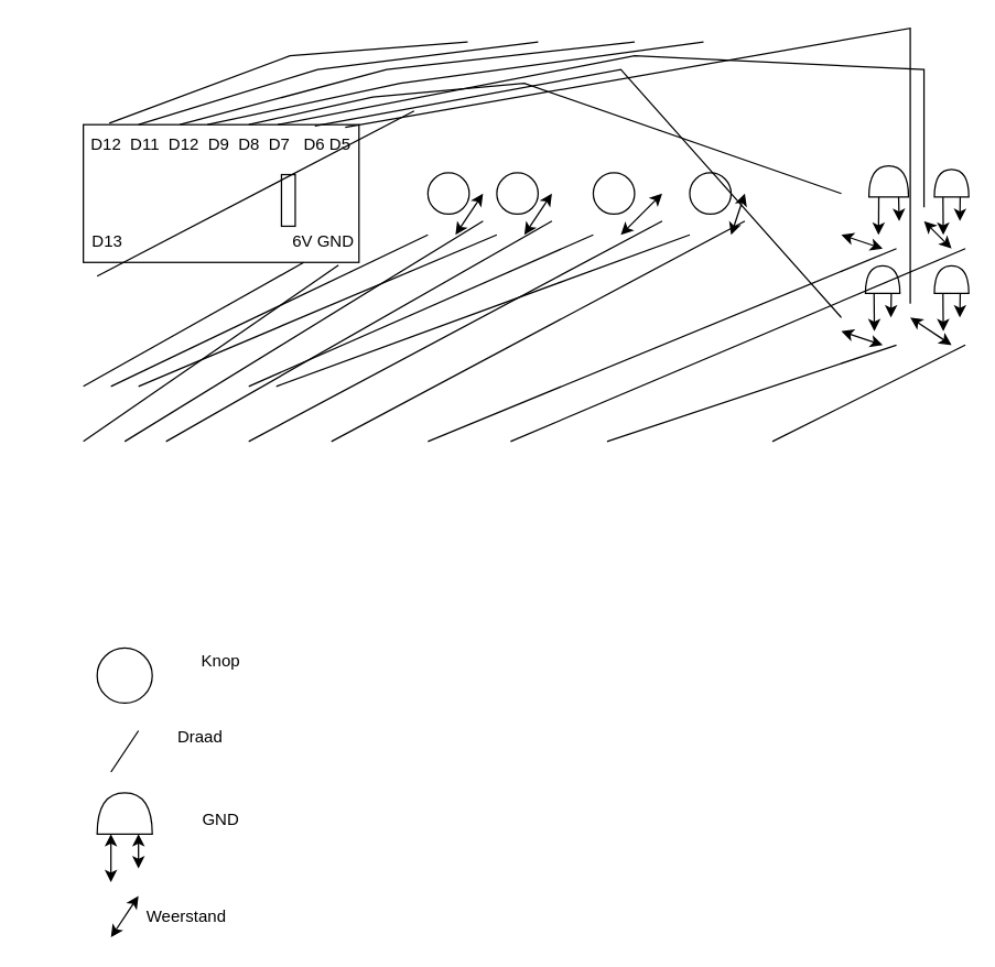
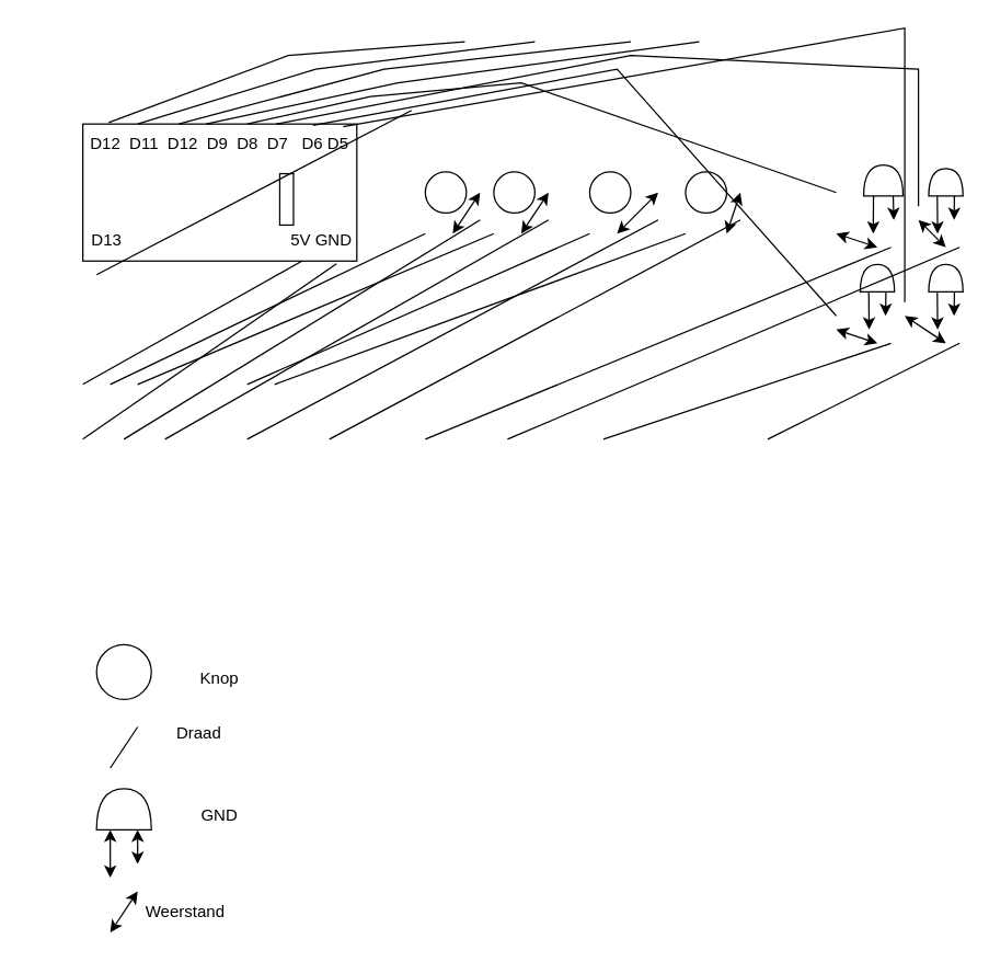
  <mxCell id="0" />
  <mxCell id="1" parent="0" />
  <mxCell id="2" value="" style="rounded=0;whiteSpace=wrap;html=1;" vertex="1" parent="1"><mxGeometry x="60" y="90" width="200" height="100" as="geometry" /></mxCell>
- <mxCell id="3" value="&amp;nbsp;D13&amp;nbsp; &amp;nbsp; &amp;nbsp; &amp;nbsp; &amp;nbsp; &amp;nbsp; &amp;nbsp; &amp;nbsp; &amp;nbsp; &amp;nbsp; &amp;nbsp; &amp;nbsp; &amp;nbsp; &amp;nbsp; &amp;nbsp; &amp;nbsp; &amp;nbsp; &amp;nbsp; &amp;nbsp;6V GND" style="text;html=1;strokeColor=none;fillColor=none;align=center;verticalAlign=middle;whiteSpace=wrap;rounded=0;" vertex="1" parent="1"><mxGeometry x="20" y="160" width="280" height="30" as="geometry" /></mxCell>
+ <mxCell id="3" value="&amp;nbsp;D13&amp;nbsp; &amp;nbsp; &amp;nbsp; &amp;nbsp; &amp;nbsp; &amp;nbsp; &amp;nbsp; &amp;nbsp; &amp;nbsp; &amp;nbsp; &amp;nbsp; &amp;nbsp; &amp;nbsp; &amp;nbsp; &amp;nbsp; &amp;nbsp; &amp;nbsp; &amp;nbsp; &amp;nbsp;5V GND" style="text;html=1;strokeColor=none;fillColor=none;align=center;verticalAlign=middle;whiteSpace=wrap;rounded=0;" vertex="1" parent="1"><mxGeometry x="20" y="160" width="280" height="30" as="geometry" /></mxCell>
  <mxCell id="4" value="D12&amp;nbsp; D11&amp;nbsp; D12&amp;nbsp; D9&amp;nbsp; D8&amp;nbsp; D7&amp;nbsp; &amp;nbsp;D6 D5" style="text;html=1;strokeColor=none;fillColor=none;align=center;verticalAlign=middle;whiteSpace=wrap;rounded=0;" vertex="1" parent="1"><mxGeometry x="60" y="90" width="200" height="30" as="geometry" /></mxCell>
  <mxCell id="5" value="" style="rounded=0;whiteSpace=wrap;html=1;rotation=90;" vertex="1" parent="1"><mxGeometry x="190" y="140" width="37.5" height="10" as="geometry" /></mxCell>
  <mxCell id="6" value="" style="endArrow=none;html=1;rounded=0;exitX=0.714;exitY=1;exitDx=0;exitDy=0;exitPerimeter=0;" edge="1" parent="1" source="3"><mxGeometry width="50" height="50" relative="1" as="geometry"><mxPoint x="330" y="270" as="sourcePoint" /><mxPoint x="60" y="280" as="targetPoint" /><Array as="points"><mxPoint x="60" y="280" /></Array></mxGeometry></mxCell>
  <mxCell id="7" value="" style="endArrow=none;html=1;rounded=0;entryX=0.804;entryY=1.067;entryDx=0;entryDy=0;entryPerimeter=0;" edge="1" parent="1" target="3"><mxGeometry width="50" height="50" relative="1" as="geometry"><mxPoint x="60" y="320" as="sourcePoint" /><mxPoint x="380" y="220" as="targetPoint" /></mxGeometry></mxCell>
  <mxCell id="8" value="" style="endArrow=none;html=1;rounded=0;" edge="1" parent="1"><mxGeometry width="50" height="50" relative="1" as="geometry"><mxPoint x="70" y="200" as="sourcePoint" /><mxPoint x="300" y="80" as="targetPoint" /></mxGeometry></mxCell>
  <mxCell id="9" value="" style="endArrow=none;html=1;rounded=0;exitX=0.094;exitY=-0.033;exitDx=0;exitDy=0;exitPerimeter=0;" edge="1" parent="1" source="4"><mxGeometry width="50" height="50" relative="1" as="geometry"><mxPoint x="78.63" y="50" as="sourcePoint" /><mxPoint x="338.88" y="30" as="targetPoint" /><Array as="points"><mxPoint x="209.88" y="40" /></Array></mxGeometry></mxCell>
  <mxCell id="10" value="" style="endArrow=none;html=1;rounded=0;exitX=0.2;exitY=0;exitDx=0;exitDy=0;exitPerimeter=0;" edge="1" parent="1" source="4"><mxGeometry width="50" height="50" relative="1" as="geometry"><mxPoint x="110" y="80" as="sourcePoint" /><mxPoint x="390" y="30" as="targetPoint" /><Array as="points"><mxPoint x="230" y="50" /></Array></mxGeometry></mxCell>
  <mxCell id="11" value="" style="endArrow=none;html=1;rounded=0;" edge="1" parent="1"><mxGeometry width="50" height="50" relative="1" as="geometry"><mxPoint x="130" y="90" as="sourcePoint" /><mxPoint x="460" y="30" as="targetPoint" /><Array as="points"><mxPoint x="280" y="50" /></Array></mxGeometry></mxCell>
  <mxCell id="12" value="" style="endArrow=none;html=1;rounded=0;" edge="1" parent="1"><mxGeometry width="50" height="50" relative="1" as="geometry"><mxPoint x="150" y="90" as="sourcePoint" /><mxPoint x="510" y="30" as="targetPoint" /><Array as="points"><mxPoint x="290" y="60" /></Array></mxGeometry></mxCell>
  <mxCell id="13" value="" style="ellipse;whiteSpace=wrap;html=1;aspect=fixed;" vertex="1" parent="1"><mxGeometry x="310" y="125" width="30" height="30" as="geometry" /></mxCell>
  <mxCell id="14" value="" style="ellipse;whiteSpace=wrap;html=1;aspect=fixed;" vertex="1" parent="1"><mxGeometry x="360" y="125" width="30" height="30" as="geometry" /></mxCell>
  <mxCell id="15" value="" style="ellipse;whiteSpace=wrap;html=1;aspect=fixed;" vertex="1" parent="1"><mxGeometry x="430" y="125" width="30" height="30" as="geometry" /></mxCell>
  <mxCell id="16" value="" style="ellipse;whiteSpace=wrap;html=1;aspect=fixed;" vertex="1" parent="1"><mxGeometry x="500" y="125" width="30" height="30" as="geometry" /></mxCell>
  <mxCell id="17" value="" style="endArrow=none;html=1;rounded=0;" edge="1" parent="1"><mxGeometry width="50" height="50" relative="1" as="geometry"><mxPoint x="80" y="280" as="sourcePoint" /><mxPoint x="310" y="170" as="targetPoint" /></mxGeometry></mxCell>
  <mxCell id="18" value="" style="endArrow=none;html=1;rounded=0;" edge="1" parent="1"><mxGeometry width="50" height="50" relative="1" as="geometry"><mxPoint x="100" y="280" as="sourcePoint" /><mxPoint x="360" y="170" as="targetPoint" /><Array as="points" /></mxGeometry></mxCell>
  <mxCell id="19" value="" style="endArrow=none;html=1;rounded=0;" edge="1" parent="1"><mxGeometry width="50" height="50" relative="1" as="geometry"><mxPoint x="180" y="280" as="sourcePoint" /><mxPoint x="430" y="170" as="targetPoint" /></mxGeometry></mxCell>
  <mxCell id="20" value="" style="endArrow=none;html=1;rounded=0;" edge="1" parent="1"><mxGeometry width="50" height="50" relative="1" as="geometry"><mxPoint x="200" y="280" as="sourcePoint" /><mxPoint x="500" y="170" as="targetPoint" /></mxGeometry></mxCell>
  <mxCell id="21" value="" style="endArrow=classic;startArrow=classic;html=1;rounded=0;" edge="1" parent="1"><mxGeometry width="50" height="50" relative="1" as="geometry"><mxPoint x="330" y="170" as="sourcePoint" /><mxPoint x="350" y="140" as="targetPoint" /></mxGeometry></mxCell>
  <mxCell id="22" value="" style="endArrow=classic;startArrow=classic;html=1;rounded=0;" edge="1" parent="1"><mxGeometry width="50" height="50" relative="1" as="geometry"><mxPoint x="380" y="170" as="sourcePoint" /><mxPoint x="400" y="140" as="targetPoint" /></mxGeometry></mxCell>
  <mxCell id="23" value="" style="endArrow=classic;startArrow=classic;html=1;rounded=0;" edge="1" parent="1"><mxGeometry width="50" height="50" relative="1" as="geometry"><mxPoint x="450" y="170" as="sourcePoint" /><mxPoint x="480" y="140" as="targetPoint" /></mxGeometry></mxCell>
  <mxCell id="24" value="" style="endArrow=classic;startArrow=classic;html=1;rounded=0;" edge="1" parent="1"><mxGeometry width="50" height="50" relative="1" as="geometry"><mxPoint x="530" y="170" as="sourcePoint" /><mxPoint x="540" y="140" as="targetPoint" /></mxGeometry></mxCell>
  <mxCell id="25" value="" style="endArrow=none;html=1;rounded=0;" edge="1" parent="1"><mxGeometry width="50" height="50" relative="1" as="geometry"><mxPoint x="90" y="320" as="sourcePoint" /><mxPoint x="350" y="160" as="targetPoint" /></mxGeometry></mxCell>
  <mxCell id="26" value="" style="endArrow=none;html=1;rounded=0;" edge="1" parent="1"><mxGeometry width="50" height="50" relative="1" as="geometry"><mxPoint x="120" y="320" as="sourcePoint" /><mxPoint x="400" y="160" as="targetPoint" /></mxGeometry></mxCell>
  <mxCell id="27" value="" style="endArrow=none;html=1;rounded=0;" edge="1" parent="1"><mxGeometry width="50" height="50" relative="1" as="geometry"><mxPoint x="180" y="320" as="sourcePoint" /><mxPoint x="480" y="160" as="targetPoint" /></mxGeometry></mxCell>
  <mxCell id="28" value="" style="endArrow=none;html=1;rounded=0;" edge="1" parent="1"><mxGeometry width="50" height="50" relative="1" as="geometry"><mxPoint x="240" y="320" as="sourcePoint" /><mxPoint x="540" y="160" as="targetPoint" /></mxGeometry></mxCell>
  <mxCell id="29" style="edgeStyle=orthogonalEdgeStyle;rounded=0;orthogonalLoop=1;jettySize=auto;html=1;exitX=0;exitY=0.75;exitDx=0;exitDy=0;exitPerimeter=0;" edge="1" parent="1" source="31"><mxGeometry relative="1" as="geometry"><mxPoint x="646" y="230" as="targetPoint" /></mxGeometry></mxCell>
  <mxCell id="30" style="edgeStyle=orthogonalEdgeStyle;rounded=0;orthogonalLoop=1;jettySize=auto;html=1;exitX=0;exitY=0.25;exitDx=0;exitDy=0;exitPerimeter=0;" edge="1" parent="1" source="31"><mxGeometry relative="1" as="geometry"><mxPoint x="634" y="240" as="targetPoint" /></mxGeometry></mxCell>
  <mxCell id="31" value="" style="shape=or;whiteSpace=wrap;html=1;rotation=-90;" vertex="1" parent="1"><mxGeometry x="630" y="190" width="20" height="25" as="geometry" /></mxCell>
  <mxCell id="32" style="edgeStyle=orthogonalEdgeStyle;rounded=0;orthogonalLoop=1;jettySize=auto;html=1;exitX=0;exitY=0.75;exitDx=0;exitDy=0;exitPerimeter=0;" edge="1" parent="1" source="34"><mxGeometry relative="1" as="geometry"><mxPoint x="652" y="160" as="targetPoint" /></mxGeometry></mxCell>
  <mxCell id="33" style="edgeStyle=orthogonalEdgeStyle;rounded=0;orthogonalLoop=1;jettySize=auto;html=1;exitX=0;exitY=0.25;exitDx=0;exitDy=0;exitPerimeter=0;" edge="1" parent="1" source="34"><mxGeometry relative="1" as="geometry"><mxPoint x="637" y="170" as="targetPoint" /></mxGeometry></mxCell>
  <mxCell id="34" value="" style="shape=or;whiteSpace=wrap;html=1;rotation=-90;" vertex="1" parent="1"><mxGeometry x="633.13" y="116.88" width="22.5" height="28.75" as="geometry" /></mxCell>
  <mxCell id="35" style="edgeStyle=orthogonalEdgeStyle;rounded=0;orthogonalLoop=1;jettySize=auto;html=1;exitX=0;exitY=0.75;exitDx=0;exitDy=0;exitPerimeter=0;" edge="1" parent="1" source="37"><mxGeometry relative="1" as="geometry"><mxPoint x="696" y="160" as="targetPoint" /></mxGeometry></mxCell>
  <mxCell id="36" style="edgeStyle=orthogonalEdgeStyle;rounded=0;orthogonalLoop=1;jettySize=auto;html=1;exitX=0;exitY=0.25;exitDx=0;exitDy=0;exitPerimeter=0;" edge="1" parent="1" source="37"><mxGeometry relative="1" as="geometry"><mxPoint x="684" y="170" as="targetPoint" /></mxGeometry></mxCell>
  <mxCell id="37" value="" style="shape=or;whiteSpace=wrap;html=1;rotation=-90;" vertex="1" parent="1"><mxGeometry x="680" y="120" width="20" height="25" as="geometry" /></mxCell>
  <mxCell id="38" style="edgeStyle=orthogonalEdgeStyle;rounded=0;orthogonalLoop=1;jettySize=auto;html=1;exitX=0;exitY=0.75;exitDx=0;exitDy=0;exitPerimeter=0;" edge="1" parent="1" source="40"><mxGeometry relative="1" as="geometry"><mxPoint x="696" y="230" as="targetPoint" /></mxGeometry></mxCell>
  <mxCell id="39" style="edgeStyle=orthogonalEdgeStyle;rounded=0;orthogonalLoop=1;jettySize=auto;html=1;exitX=0;exitY=0.25;exitDx=0;exitDy=0;exitPerimeter=0;" edge="1" parent="1" source="40"><mxGeometry relative="1" as="geometry"><mxPoint x="684" y="240" as="targetPoint" /></mxGeometry></mxCell>
  <mxCell id="40" value="" style="shape=or;whiteSpace=wrap;html=1;rotation=-90;" vertex="1" parent="1"><mxGeometry x="680" y="190" width="20" height="25" as="geometry" /></mxCell>
  <mxCell id="41" value="" style="endArrow=none;html=1;rounded=0;" edge="1" parent="1"><mxGeometry width="50" height="50" relative="1" as="geometry"><mxPoint x="310" y="320" as="sourcePoint" /><mxPoint x="650" y="180" as="targetPoint" /></mxGeometry></mxCell>
  <mxCell id="42" value="" style="endArrow=none;html=1;rounded=0;" edge="1" parent="1"><mxGeometry width="50" height="50" relative="1" as="geometry"><mxPoint x="370" y="320" as="sourcePoint" /><mxPoint x="700" y="180" as="targetPoint" /></mxGeometry></mxCell>
  <mxCell id="43" value="" style="endArrow=none;html=1;rounded=0;" edge="1" parent="1"><mxGeometry width="50" height="50" relative="1" as="geometry"><mxPoint x="440" y="320" as="sourcePoint" /><mxPoint x="650" y="250" as="targetPoint" /></mxGeometry></mxCell>
  <mxCell id="44" value="" style="endArrow=none;html=1;rounded=0;" edge="1" parent="1"><mxGeometry width="50" height="50" relative="1" as="geometry"><mxPoint x="560" y="320" as="sourcePoint" /><mxPoint x="700" y="250" as="targetPoint" /></mxGeometry></mxCell>
  <mxCell id="45" value="" style="endArrow=classic;startArrow=classic;html=1;rounded=0;" edge="1" parent="1"><mxGeometry width="50" height="50" relative="1" as="geometry"><mxPoint x="670" y="160" as="sourcePoint" /><mxPoint x="690" y="180" as="targetPoint" /></mxGeometry></mxCell>
  <mxCell id="46" value="" style="endArrow=classic;startArrow=classic;html=1;rounded=0;" edge="1" parent="1"><mxGeometry width="50" height="50" relative="1" as="geometry"><mxPoint x="610" y="170" as="sourcePoint" /><mxPoint x="640" y="180" as="targetPoint" /></mxGeometry></mxCell>
  <mxCell id="47" value="" style="endArrow=classic;startArrow=classic;html=1;rounded=0;" edge="1" parent="1"><mxGeometry width="50" height="50" relative="1" as="geometry"><mxPoint x="660" y="230" as="sourcePoint" /><mxPoint x="690" y="250" as="targetPoint" /></mxGeometry></mxCell>
  <mxCell id="48" value="" style="endArrow=classic;startArrow=classic;html=1;rounded=0;" edge="1" parent="1"><mxGeometry width="50" height="50" relative="1" as="geometry"><mxPoint x="610" y="240" as="sourcePoint" /><mxPoint x="640" y="250" as="targetPoint" /></mxGeometry></mxCell>
  <mxCell id="49" value="" style="endArrow=none;html=1;rounded=0;" edge="1" parent="1"><mxGeometry width="50" height="50" relative="1" as="geometry"><mxPoint x="180" y="90" as="sourcePoint" /><mxPoint x="610" y="140" as="targetPoint" /><Array as="points"><mxPoint x="270" y="70" /><mxPoint x="380" y="60" /></Array></mxGeometry></mxCell>
  <mxCell id="50" value="" style="endArrow=none;html=1;rounded=0;exitX=0.705;exitY=0;exitDx=0;exitDy=0;exitPerimeter=0;" edge="1" parent="1" source="4"><mxGeometry width="50" height="50" relative="1" as="geometry"><mxPoint x="330" y="260" as="sourcePoint" /><mxPoint x="670" y="150" as="targetPoint" /><Array as="points"><mxPoint x="460" y="40" /><mxPoint x="670" y="50" /></Array></mxGeometry></mxCell>
  <mxCell id="51" value="" style="endArrow=none;html=1;rounded=0;exitX=0.84;exitY=0.033;exitDx=0;exitDy=0;exitPerimeter=0;" edge="1" parent="1" source="4"><mxGeometry width="50" height="50" relative="1" as="geometry"><mxPoint x="330" y="250" as="sourcePoint" /><mxPoint x="610" y="230" as="targetPoint" /><Array as="points"><mxPoint x="450" y="50" /></Array></mxGeometry></mxCell>
  <mxCell id="52" value="" style="endArrow=none;html=1;rounded=0;exitX=0.95;exitY=0.067;exitDx=0;exitDy=0;exitPerimeter=0;" edge="1" parent="1" source="4"><mxGeometry width="50" height="50" relative="1" as="geometry"><mxPoint x="330" y="250" as="sourcePoint" /><mxPoint x="660" y="220" as="targetPoint" /><Array as="points"><mxPoint x="660" y="20" /></Array></mxGeometry></mxCell>
  <mxCell id="53" value="" style="ellipse;whiteSpace=wrap;html=1;aspect=fixed;" vertex="1" parent="1"><mxGeometry x="70" y="470" width="40" height="40" as="geometry" /></mxCell>
  <mxCell id="54" value="" style="endArrow=none;html=1;rounded=0;" edge="1" parent="1"><mxGeometry width="50" height="50" relative="1" as="geometry"><mxPoint x="80" y="560" as="sourcePoint" /><mxPoint x="100" y="530" as="targetPoint" /><Array as="points" /></mxGeometry></mxCell>
  <mxCell id="55" value="" style="shape=or;whiteSpace=wrap;html=1;rotation=-90;" vertex="1" parent="1"><mxGeometry x="75" y="570" width="30" height="40" as="geometry" /></mxCell>
  <mxCell id="56" value="" style="endArrow=classic;startArrow=classic;html=1;rounded=0;entryX=0;entryY=0.75;entryDx=0;entryDy=0;entryPerimeter=0;" edge="1" parent="1" target="55"><mxGeometry width="50" height="50" relative="1" as="geometry"><mxPoint x="100" y="630" as="sourcePoint" /><mxPoint x="380" y="500" as="targetPoint" /></mxGeometry></mxCell>
  <mxCell id="57" value="" style="endArrow=classic;startArrow=classic;html=1;rounded=0;entryX=0;entryY=0.25;entryDx=0;entryDy=0;entryPerimeter=0;" edge="1" parent="1" target="55"><mxGeometry width="50" height="50" relative="1" as="geometry"><mxPoint x="80" y="640" as="sourcePoint" /><mxPoint x="200" y="580" as="targetPoint" /></mxGeometry></mxCell>
  <mxCell id="58" value="" style="endArrow=classic;startArrow=classic;html=1;rounded=0;" edge="1" parent="1"><mxGeometry width="50" height="50" relative="1" as="geometry"><mxPoint x="80" y="680" as="sourcePoint" /><mxPoint x="100" y="650" as="targetPoint" /></mxGeometry></mxCell>
- <mxCell id="59" value="Knop" style="text;html=1;strokeColor=none;fillColor=none;align=center;verticalAlign=middle;whiteSpace=wrap;rounded=0;" vertex="1" parent="1"><mxGeometry x="130" y="465" width="60" height="30" as="geometry" /></mxCell>
+ <mxCell id="59" value="Knop" style="text;html=1;strokeColor=none;fillColor=none;align=center;verticalAlign=middle;whiteSpace=wrap;rounded=0;" vertex="1" parent="1"><mxGeometry x="130" y="480" width="60" height="30" as="geometry" /></mxCell>
  <mxCell id="60" value="Draad" style="text;html=1;strokeColor=none;fillColor=none;align=center;verticalAlign=middle;whiteSpace=wrap;rounded=0;" vertex="1" parent="1"><mxGeometry x="115" y="520" width="60" height="30" as="geometry" /></mxCell>
  <mxCell id="61" value="GND" style="text;html=1;strokeColor=none;fillColor=none;align=center;verticalAlign=middle;whiteSpace=wrap;rounded=0;" vertex="1" parent="1"><mxGeometry x="130" y="580" width="60" height="30" as="geometry" /></mxCell>
  <mxCell id="62" value="Weerstand" style="text;html=1;strokeColor=none;fillColor=none;align=center;verticalAlign=middle;whiteSpace=wrap;rounded=0;" vertex="1" parent="1"><mxGeometry x="105" y="650" width="60" height="30" as="geometry" /></mxCell>
